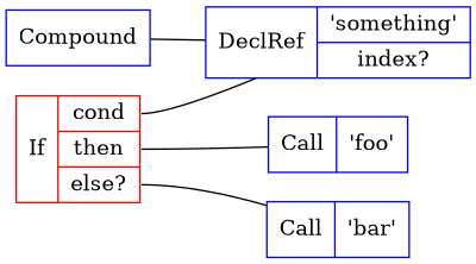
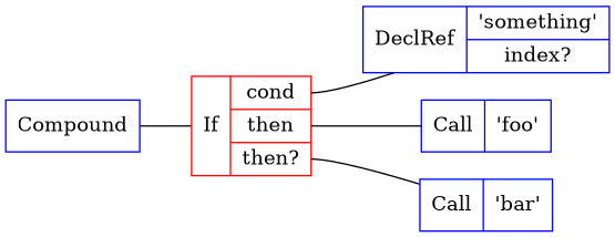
  graph {
    rankdir=LR
    node [color=blue shape=record]
    n1 [label="{Compound}"]
-   n2 [color=red label="{If|{<cond>cond|<then>then|<else>else?}}"]
+   n2 [color=red label="{If|{<cond>cond|<then>then|<else>then?}}"]
    n3 [label="{DeclRef|{<decl>'something'|<index>index?}}"]
    n4 [label="{Call|{<name>'foo'}}"]
    n5 [label="{Call|{<name>'bar'}}"]
-   n1 -- n3
+   n1 -- n2
    n2 -- n3 [tailport=cond]
    n2 -- n4 [tailport=then]
    n2 -- n5 [tailport=else]
  }
